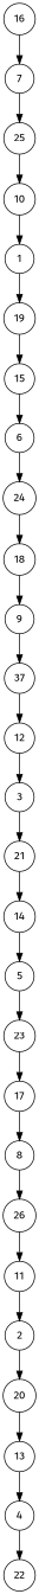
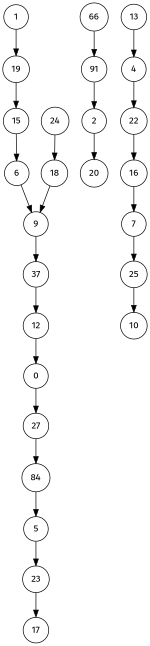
  digraph {
    fontname="Fira Sans"
    node [fontname="Fira Sans" shape=circle]
    edge [fontname="Fira Sans"]
    1
    19
    15
    2
    20
    13
-   3
-   21
-   14
+   3 [label=0]
+   21 [label=27]
+   14 [label=84]
    4
    22
    16
    5
    23
    17
    6
    24
    18
    7
    25
    10
-   8
-   26
-   11
+   26 [label=66]
+   11 [label=91]
    n25 [label=37]
    9
    12
    1 -> 19
    19 -> 15
    15 -> 6
    2 -> 20
-   20 -> 13
    13 -> 4
    3 -> 21
    21 -> 14
    14 -> 5
    4 -> 22
+   22 -> 16
    16 -> 7
    5 -> 23
    23 -> 17
-   17 -> 8
-   6 -> 24
+   6 -> 9
    24 -> 18
    18 -> 9
    7 -> 25
    25 -> 10
-   10 -> 1
-   8 -> 26
    26 -> 11
    11 -> 2
    n25 -> 12
    9 -> n25
    12 -> 3
  }
